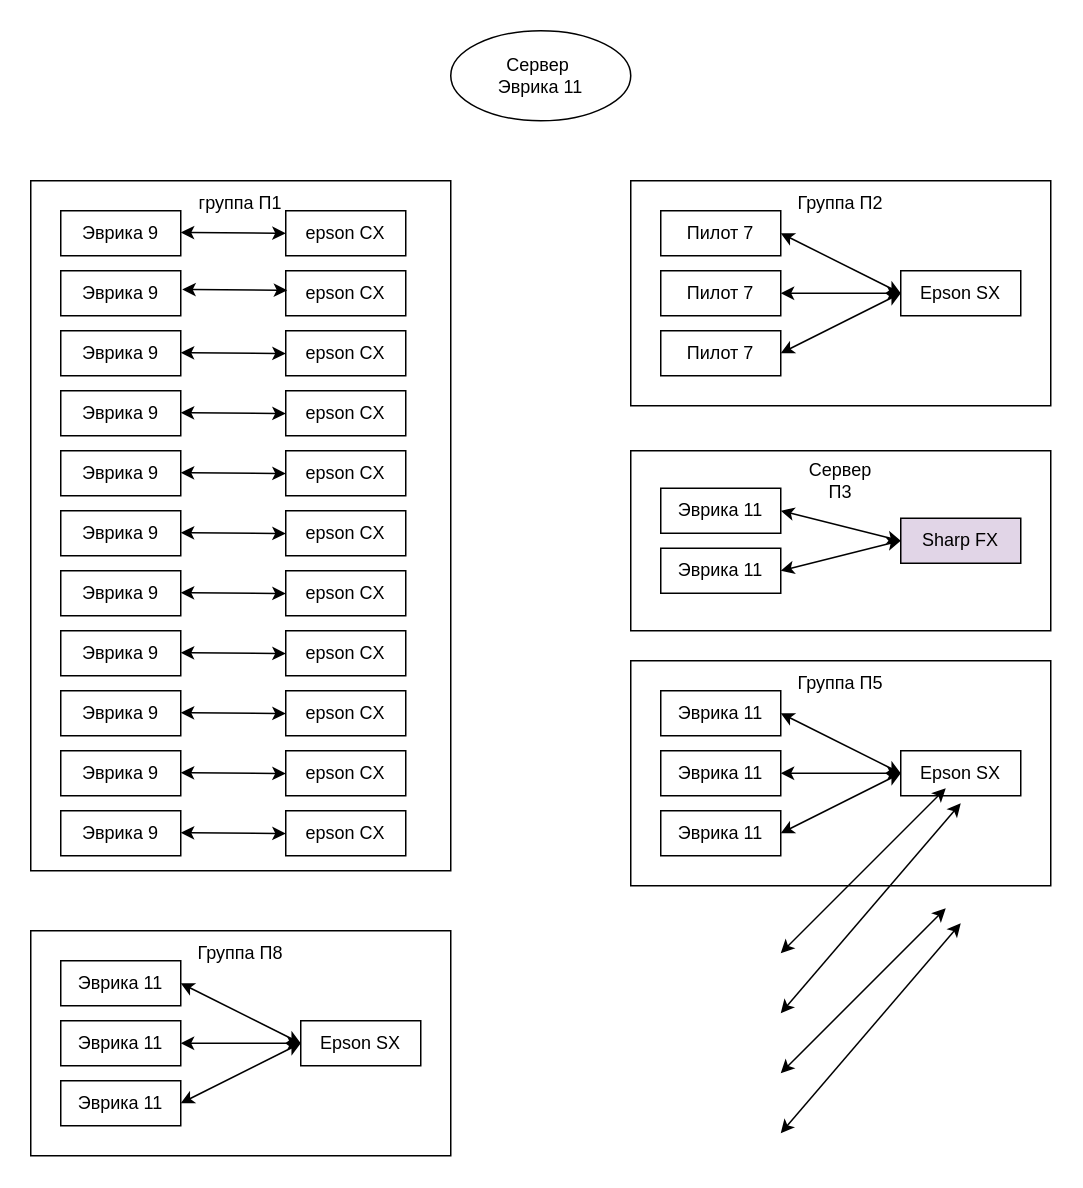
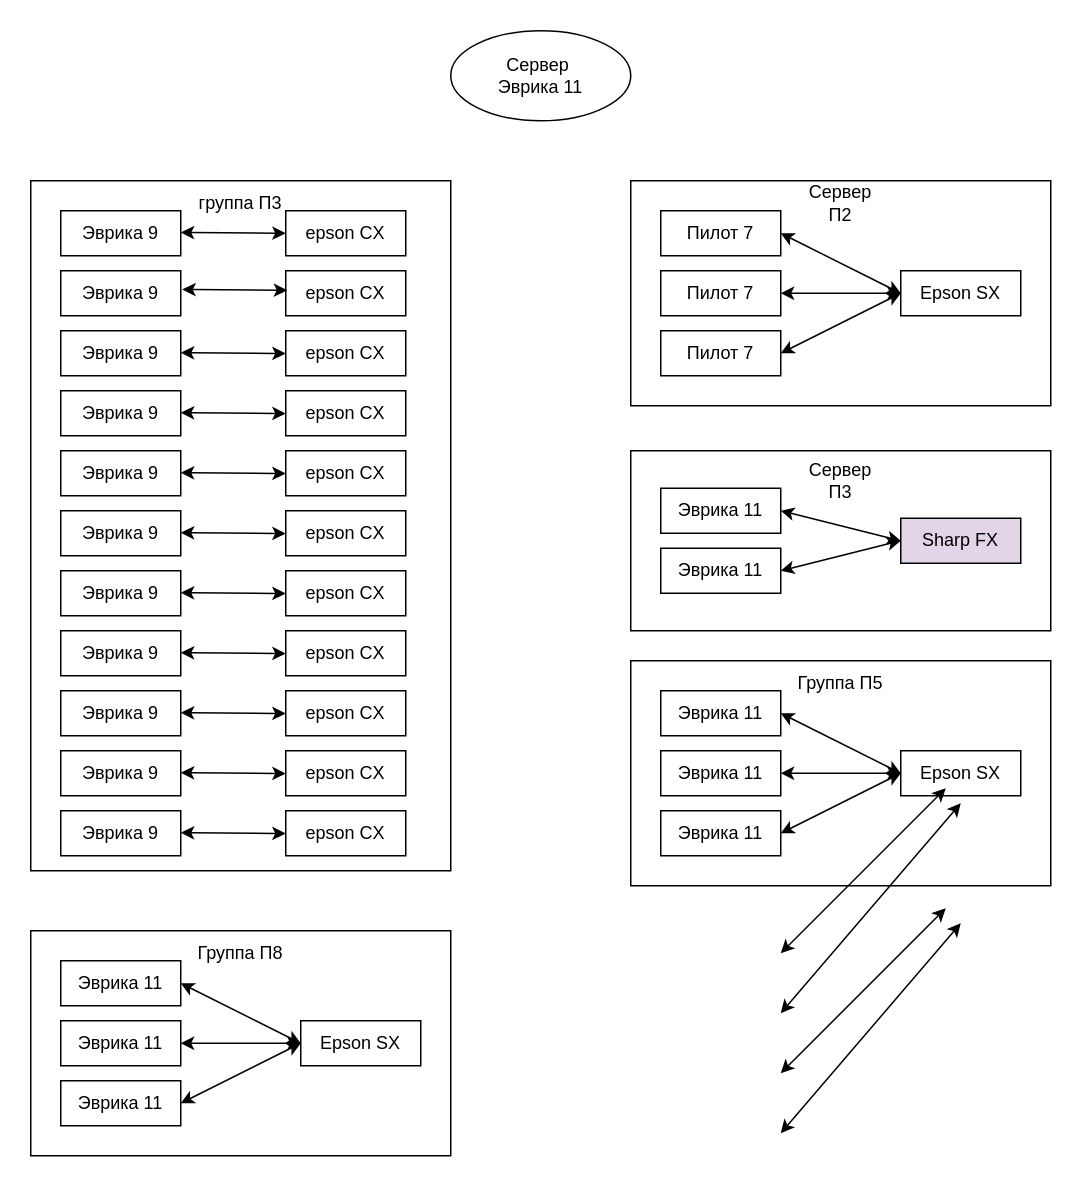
  <mxCell id="0" />
  <mxCell id="1" parent="0" />
  <mxCell id="2" value="Сервер&amp;nbsp;&lt;br&gt;Эврика 11" style="ellipse;whiteSpace=wrap;html=1;" parent="1" vertex="1"><mxGeometry x="300" y="20" width="120" height="60" as="geometry" /></mxCell>
  <mxCell id="3" value="" style="rounded=0;whiteSpace=wrap;html=1;" parent="1" vertex="1"><mxGeometry x="20" y="120" width="280" height="460" as="geometry" /></mxCell>
  <mxCell id="4" value="epson CX" style="rounded=0;whiteSpace=wrap;html=1;" parent="1" vertex="1"><mxGeometry x="190" y="140" width="80" height="30" as="geometry" /></mxCell>
  <mxCell id="5" value="Эврика 9" style="rounded=0;whiteSpace=wrap;html=1;" parent="1" vertex="1"><mxGeometry x="40" y="140" width="80" height="30" as="geometry" /></mxCell>
- <mxCell id="6" value="группа П1" style="text;html=1;strokeColor=none;fillColor=none;align=center;verticalAlign=middle;whiteSpace=wrap;rounded=0;" parent="1" vertex="1"><mxGeometry x="130" y="120" width="60" height="30" as="geometry" /></mxCell>
+ <mxCell id="6" value="группа П3" style="text;html=1;strokeColor=none;fillColor=none;align=center;verticalAlign=middle;whiteSpace=wrap;rounded=0;" parent="1" vertex="1"><mxGeometry x="130" y="120" width="60" height="30" as="geometry" /></mxCell>
  <mxCell id="7" value="Эврика 9" style="rounded=0;whiteSpace=wrap;html=1;" parent="1" vertex="1"><mxGeometry x="40" y="180" width="80" height="30" as="geometry" /></mxCell>
  <mxCell id="8" value="Эврика 9" style="rounded=0;whiteSpace=wrap;html=1;" parent="1" vertex="1"><mxGeometry x="40" y="220" width="80" height="30" as="geometry" /></mxCell>
  <mxCell id="9" value="Эврика 9" style="rounded=0;whiteSpace=wrap;html=1;" parent="1" vertex="1"><mxGeometry x="40" y="260" width="80" height="30" as="geometry" /></mxCell>
  <mxCell id="10" value="Эврика 9" style="rounded=0;whiteSpace=wrap;html=1;" parent="1" vertex="1"><mxGeometry x="40" y="300" width="80" height="30" as="geometry" /></mxCell>
  <mxCell id="11" value="Эврика 9" style="rounded=0;whiteSpace=wrap;html=1;" parent="1" vertex="1"><mxGeometry x="40" y="340" width="80" height="30" as="geometry" /></mxCell>
  <mxCell id="12" value="Эврика 9" style="rounded=0;whiteSpace=wrap;html=1;" parent="1" vertex="1"><mxGeometry x="40" y="380" width="80" height="30" as="geometry" /></mxCell>
  <mxCell id="13" value="Эврика 9" style="rounded=0;whiteSpace=wrap;html=1;" parent="1" vertex="1"><mxGeometry x="40" y="420" width="80" height="30" as="geometry" /></mxCell>
  <mxCell id="14" value="Эврика 9" style="rounded=0;whiteSpace=wrap;html=1;" parent="1" vertex="1"><mxGeometry x="40" y="460" width="80" height="30" as="geometry" /></mxCell>
  <mxCell id="15" value="Эврика 9" style="rounded=0;whiteSpace=wrap;html=1;" parent="1" vertex="1"><mxGeometry x="40" y="500" width="80" height="30" as="geometry" /></mxCell>
  <mxCell id="16" value="Эврика 9" style="rounded=0;whiteSpace=wrap;html=1;" parent="1" vertex="1"><mxGeometry x="40" y="540" width="80" height="30" as="geometry" /></mxCell>
  <mxCell id="17" value="epson CX" style="rounded=0;whiteSpace=wrap;html=1;" parent="1" vertex="1"><mxGeometry x="190" y="180" width="80" height="30" as="geometry" /></mxCell>
  <mxCell id="18" value="epson CX" style="rounded=0;whiteSpace=wrap;html=1;" parent="1" vertex="1"><mxGeometry x="190" y="220" width="80" height="30" as="geometry" /></mxCell>
  <mxCell id="19" value="epson CX" style="rounded=0;whiteSpace=wrap;html=1;" parent="1" vertex="1"><mxGeometry x="190" y="300" width="80" height="30" as="geometry" /></mxCell>
  <mxCell id="20" value="epson CX" style="rounded=0;whiteSpace=wrap;html=1;" parent="1" vertex="1"><mxGeometry x="190" y="260" width="80" height="30" as="geometry" /></mxCell>
  <mxCell id="21" value="epson CX" style="rounded=0;whiteSpace=wrap;html=1;" parent="1" vertex="1"><mxGeometry x="190" y="340" width="80" height="30" as="geometry" /></mxCell>
  <mxCell id="22" value="epson CX" style="rounded=0;whiteSpace=wrap;html=1;" parent="1" vertex="1"><mxGeometry x="190" y="380" width="80" height="30" as="geometry" /></mxCell>
  <mxCell id="23" value="epson CX" style="rounded=0;whiteSpace=wrap;html=1;" parent="1" vertex="1"><mxGeometry x="190" y="420" width="80" height="30" as="geometry" /></mxCell>
  <mxCell id="24" value="epson CX" style="rounded=0;whiteSpace=wrap;html=1;" parent="1" vertex="1"><mxGeometry x="190" y="460" width="80" height="30" as="geometry" /></mxCell>
  <mxCell id="25" value="epson CX" style="rounded=0;whiteSpace=wrap;html=1;" parent="1" vertex="1"><mxGeometry x="190" y="500" width="80" height="30" as="geometry" /></mxCell>
  <mxCell id="26" value="epson CX" style="rounded=0;whiteSpace=wrap;html=1;" parent="1" vertex="1"><mxGeometry x="190" y="540" width="80" height="30" as="geometry" /></mxCell>
  <mxCell id="27" value="" style="endArrow=classic;startArrow=classic;html=1;rounded=0;entryX=0;entryY=0.5;entryDx=0;entryDy=0;" parent="1" target="4" edge="1"><mxGeometry width="50" height="50" relative="1" as="geometry"><mxPoint x="120" y="154.5" as="sourcePoint" /><mxPoint x="160" y="154.5" as="targetPoint" /></mxGeometry></mxCell>
  <mxCell id="28" value="" style="endArrow=classic;startArrow=classic;html=1;rounded=0;entryX=0;entryY=0.5;entryDx=0;entryDy=0;" parent="1" edge="1"><mxGeometry width="50" height="50" relative="1" as="geometry"><mxPoint x="121" y="192.5" as="sourcePoint" /><mxPoint x="191" y="193" as="targetPoint" /></mxGeometry></mxCell>
  <mxCell id="29" value="" style="endArrow=classic;startArrow=classic;html=1;rounded=0;entryX=0;entryY=0.5;entryDx=0;entryDy=0;" parent="1" edge="1"><mxGeometry width="50" height="50" relative="1" as="geometry"><mxPoint x="120" y="234.66" as="sourcePoint" /><mxPoint x="190" y="235.16" as="targetPoint" /></mxGeometry></mxCell>
  <mxCell id="30" value="" style="endArrow=classic;startArrow=classic;html=1;rounded=0;entryX=0;entryY=0.5;entryDx=0;entryDy=0;" parent="1" edge="1"><mxGeometry width="50" height="50" relative="1" as="geometry"><mxPoint x="120" y="274.66" as="sourcePoint" /><mxPoint x="190" y="275.16" as="targetPoint" /></mxGeometry></mxCell>
  <mxCell id="31" value="" style="endArrow=classic;startArrow=classic;html=1;rounded=0;entryX=0;entryY=0.5;entryDx=0;entryDy=0;" parent="1" edge="1"><mxGeometry width="50" height="50" relative="1" as="geometry"><mxPoint x="120" y="314.66" as="sourcePoint" /><mxPoint x="190" y="315.16" as="targetPoint" /></mxGeometry></mxCell>
  <mxCell id="32" value="" style="endArrow=classic;startArrow=classic;html=1;rounded=0;entryX=0;entryY=0.5;entryDx=0;entryDy=0;" parent="1" edge="1"><mxGeometry width="50" height="50" relative="1" as="geometry"><mxPoint x="120" y="354.66" as="sourcePoint" /><mxPoint x="190" y="355.16" as="targetPoint" /></mxGeometry></mxCell>
  <mxCell id="33" value="" style="endArrow=classic;startArrow=classic;html=1;rounded=0;entryX=0;entryY=0.5;entryDx=0;entryDy=0;" parent="1" edge="1"><mxGeometry width="50" height="50" relative="1" as="geometry"><mxPoint x="120" y="394.66" as="sourcePoint" /><mxPoint x="190" y="395.16" as="targetPoint" /></mxGeometry></mxCell>
  <mxCell id="34" value="" style="endArrow=classic;startArrow=classic;html=1;rounded=0;entryX=0;entryY=0.5;entryDx=0;entryDy=0;" parent="1" edge="1"><mxGeometry width="50" height="50" relative="1" as="geometry"><mxPoint x="120" y="434.66" as="sourcePoint" /><mxPoint x="190" y="435.16" as="targetPoint" /></mxGeometry></mxCell>
  <mxCell id="35" value="" style="endArrow=classic;startArrow=classic;html=1;rounded=0;entryX=0;entryY=0.5;entryDx=0;entryDy=0;" parent="1" edge="1"><mxGeometry width="50" height="50" relative="1" as="geometry"><mxPoint x="120" y="474.66" as="sourcePoint" /><mxPoint x="190" y="475.16" as="targetPoint" /></mxGeometry></mxCell>
  <mxCell id="36" value="" style="endArrow=classic;startArrow=classic;html=1;rounded=0;entryX=0;entryY=0.5;entryDx=0;entryDy=0;" parent="1" edge="1"><mxGeometry width="50" height="50" relative="1" as="geometry"><mxPoint x="120" y="514.66" as="sourcePoint" /><mxPoint x="190" y="515.16" as="targetPoint" /></mxGeometry></mxCell>
  <mxCell id="37" value="" style="endArrow=classic;startArrow=classic;html=1;rounded=0;entryX=0;entryY=0.5;entryDx=0;entryDy=0;" parent="1" edge="1"><mxGeometry width="50" height="50" relative="1" as="geometry"><mxPoint x="120" y="554.66" as="sourcePoint" /><mxPoint x="190" y="555.16" as="targetPoint" /></mxGeometry></mxCell>
  <mxCell id="38" value="" style="rounded=0;whiteSpace=wrap;html=1;" parent="1" vertex="1"><mxGeometry x="420" y="120" width="280" height="150" as="geometry" /></mxCell>
  <mxCell id="39" value="Пилот 7" style="rounded=0;whiteSpace=wrap;html=1;" parent="1" vertex="1"><mxGeometry x="440" y="140" width="80" height="30" as="geometry" /></mxCell>
  <mxCell id="40" value="Пилот 7" style="rounded=0;whiteSpace=wrap;html=1;" parent="1" vertex="1"><mxGeometry x="440" y="180" width="80" height="30" as="geometry" /></mxCell>
  <mxCell id="41" value="Пилот 7" style="rounded=0;whiteSpace=wrap;html=1;" parent="1" vertex="1"><mxGeometry x="440" y="220" width="80" height="30" as="geometry" /></mxCell>
  <mxCell id="42" value="Epson SX" style="rounded=0;whiteSpace=wrap;html=1;" parent="1" vertex="1"><mxGeometry x="600" y="180" width="80" height="30" as="geometry" /></mxCell>
  <mxCell id="43" value="" style="endArrow=classic;startArrow=classic;html=1;rounded=0;entryX=1;entryY=0.5;entryDx=0;entryDy=0;exitX=0;exitY=0.5;exitDx=0;exitDy=0;" parent="1" source="42" target="39" edge="1"><mxGeometry width="50" height="50" relative="1" as="geometry"><mxPoint x="380" y="350" as="sourcePoint" /><mxPoint x="430" y="300" as="targetPoint" /></mxGeometry></mxCell>
  <mxCell id="44" value="" style="endArrow=classic;startArrow=classic;html=1;rounded=0;entryX=1;entryY=0.5;entryDx=0;entryDy=0;exitX=0;exitY=0.5;exitDx=0;exitDy=0;" parent="1" source="42" target="40" edge="1"><mxGeometry width="50" height="50" relative="1" as="geometry"><mxPoint x="620" y="230" as="sourcePoint" /><mxPoint x="540" y="210" as="targetPoint" /></mxGeometry></mxCell>
- <mxCell id="45" value="Группа П2" style="text;html=1;strokeColor=none;fillColor=none;align=center;verticalAlign=middle;whiteSpace=wrap;rounded=0;" parent="1" vertex="1"><mxGeometry x="530" y="120" width="60" height="30" as="geometry" /></mxCell>
+ <mxCell id="45" value="Сервер П2" style="text;html=1;strokeColor=none;fillColor=none;align=center;verticalAlign=middle;whiteSpace=wrap;rounded=0;" parent="1" vertex="1"><mxGeometry x="530" y="120" width="60" height="30" as="geometry" /></mxCell>
  <mxCell id="46" value="" style="rounded=0;whiteSpace=wrap;html=1;" parent="1" vertex="1"><mxGeometry x="420" y="300" width="280" height="120" as="geometry" /></mxCell>
  <mxCell id="47" value="Эврика 11" style="rounded=0;whiteSpace=wrap;html=1;" parent="1" vertex="1"><mxGeometry x="440" y="325" width="80" height="30" as="geometry" /></mxCell>
  <mxCell id="48" value="Эврика 11" style="rounded=0;whiteSpace=wrap;html=1;" parent="1" vertex="1"><mxGeometry x="440" y="365" width="80" height="30" as="geometry" /></mxCell>
  <mxCell id="49" value="Sharp FX" style="rounded=0;whiteSpace=wrap;html=1;fillColor=#e1d5e7;" parent="1" vertex="1"><mxGeometry x="600" y="345" width="80" height="30" as="geometry" /></mxCell>
  <mxCell id="50" value="" style="endArrow=classic;startArrow=classic;html=1;rounded=0;entryX=1;entryY=0.5;entryDx=0;entryDy=0;exitX=0;exitY=0.5;exitDx=0;exitDy=0;" parent="1" source="49" target="47" edge="1"><mxGeometry width="50" height="50" relative="1" as="geometry"><mxPoint x="380" y="535" as="sourcePoint" /><mxPoint x="430" y="485" as="targetPoint" /></mxGeometry></mxCell>
  <mxCell id="51" value="" style="endArrow=classic;startArrow=classic;html=1;rounded=0;entryX=1;entryY=0.5;entryDx=0;entryDy=0;exitX=0;exitY=0.5;exitDx=0;exitDy=0;" parent="1" source="49" target="48" edge="1"><mxGeometry width="50" height="50" relative="1" as="geometry"><mxPoint x="620" y="415" as="sourcePoint" /><mxPoint x="540" y="395" as="targetPoint" /></mxGeometry></mxCell>
  <mxCell id="52" value="Сервер П3" style="text;html=1;strokeColor=none;fillColor=none;align=center;verticalAlign=middle;whiteSpace=wrap;rounded=0;" parent="1" vertex="1"><mxGeometry x="530" y="305" width="60" height="30" as="geometry" /></mxCell>
  <mxCell id="53" style="edgeStyle=orthogonalEdgeStyle;rounded=0;orthogonalLoop=1;jettySize=auto;html=1;exitX=0.5;exitY=1;exitDx=0;exitDy=0;" parent="1" source="46" target="46" edge="1"><mxGeometry relative="1" as="geometry" /></mxCell>
  <mxCell id="54" value="" style="rounded=0;whiteSpace=wrap;html=1;" parent="1" vertex="1"><mxGeometry x="20" y="620" width="280" height="150" as="geometry" /></mxCell>
  <mxCell id="55" value="Эврика 11" style="rounded=0;whiteSpace=wrap;html=1;" parent="1" vertex="1"><mxGeometry x="40" y="640" width="80" height="30" as="geometry" /></mxCell>
  <mxCell id="56" value="Эврика 11" style="rounded=0;whiteSpace=wrap;html=1;" parent="1" vertex="1"><mxGeometry x="40" y="680" width="80" height="30" as="geometry" /></mxCell>
  <mxCell id="57" value="Эврика 11" style="rounded=0;whiteSpace=wrap;html=1;" parent="1" vertex="1"><mxGeometry x="40" y="720" width="80" height="30" as="geometry" /></mxCell>
  <mxCell id="58" value="Epson SX" style="rounded=0;whiteSpace=wrap;html=1;" parent="1" vertex="1"><mxGeometry x="200" y="680" width="80" height="30" as="geometry" /></mxCell>
  <mxCell id="59" value="" style="endArrow=classic;startArrow=classic;html=1;rounded=0;entryX=1;entryY=0.5;entryDx=0;entryDy=0;exitX=0;exitY=0.5;exitDx=0;exitDy=0;" parent="1" source="58" target="55" edge="1"><mxGeometry width="50" height="50" relative="1" as="geometry"><mxPoint x="-20" y="850" as="sourcePoint" /><mxPoint x="30" y="800" as="targetPoint" /></mxGeometry></mxCell>
  <mxCell id="60" value="" style="endArrow=classic;startArrow=classic;html=1;rounded=0;entryX=1;entryY=0.5;entryDx=0;entryDy=0;exitX=0;exitY=0.5;exitDx=0;exitDy=0;" parent="1" source="58" target="56" edge="1"><mxGeometry width="50" height="50" relative="1" as="geometry"><mxPoint x="220" y="730" as="sourcePoint" /><mxPoint x="140" y="710" as="targetPoint" /></mxGeometry></mxCell>
  <mxCell id="61" value="" style="endArrow=classic;startArrow=classic;html=1;rounded=0;entryX=1;entryY=0.5;entryDx=0;entryDy=0;exitX=0;exitY=0.5;exitDx=0;exitDy=0;" parent="1" source="58" target="57" edge="1"><mxGeometry width="50" height="50" relative="1" as="geometry"><mxPoint x="200" y="755" as="sourcePoint" /><mxPoint x="130" y="705" as="targetPoint" /></mxGeometry></mxCell>
  <mxCell id="62" value="Группа П8" style="text;html=1;strokeColor=none;fillColor=none;align=center;verticalAlign=middle;whiteSpace=wrap;rounded=0;" parent="1" vertex="1"><mxGeometry x="130" y="620" width="60" height="30" as="geometry" /></mxCell>
  <mxCell id="63" value="" style="rounded=0;whiteSpace=wrap;html=1;" parent="1" vertex="1"><mxGeometry x="420" y="440" width="280" height="150" as="geometry" /></mxCell>
  <mxCell id="64" value="Эврика 11" style="rounded=0;whiteSpace=wrap;html=1;" parent="1" vertex="1"><mxGeometry x="440" y="460" width="80" height="30" as="geometry" /></mxCell>
  <mxCell id="65" value="Эврика 11" style="rounded=0;whiteSpace=wrap;html=1;" parent="1" vertex="1"><mxGeometry x="440" y="500" width="80" height="30" as="geometry" /></mxCell>
  <mxCell id="66" value="Эврика 11" style="rounded=0;whiteSpace=wrap;html=1;" parent="1" vertex="1"><mxGeometry x="440" y="540" width="80" height="30" as="geometry" /></mxCell>
  <mxCell id="67" value="Epson SX" style="rounded=0;whiteSpace=wrap;html=1;" parent="1" vertex="1"><mxGeometry x="600" y="500" width="80" height="30" as="geometry" /></mxCell>
  <mxCell id="68" value="" style="endArrow=classic;startArrow=classic;html=1;rounded=0;entryX=1;entryY=0.5;entryDx=0;entryDy=0;exitX=0;exitY=0.5;exitDx=0;exitDy=0;" parent="1" source="67" target="64" edge="1"><mxGeometry width="50" height="50" relative="1" as="geometry"><mxPoint x="380" y="670" as="sourcePoint" /><mxPoint x="430" y="620" as="targetPoint" /></mxGeometry></mxCell>
  <mxCell id="69" value="" style="endArrow=classic;startArrow=classic;html=1;rounded=0;entryX=1;entryY=0.5;entryDx=0;entryDy=0;exitX=0;exitY=0.5;exitDx=0;exitDy=0;" parent="1" source="67" target="65" edge="1"><mxGeometry width="50" height="50" relative="1" as="geometry"><mxPoint x="620" y="550" as="sourcePoint" /><mxPoint x="540" y="530" as="targetPoint" /></mxGeometry></mxCell>
  <mxCell id="70" value="" style="endArrow=classic;startArrow=classic;html=1;rounded=0;entryX=1;entryY=0.5;entryDx=0;entryDy=0;exitX=0;exitY=0.5;exitDx=0;exitDy=0;" parent="1" source="67" target="66" edge="1"><mxGeometry width="50" height="50" relative="1" as="geometry"><mxPoint x="600" y="575" as="sourcePoint" /><mxPoint x="530" y="525" as="targetPoint" /></mxGeometry></mxCell>
  <mxCell id="71" value="" style="endArrow=classic;startArrow=classic;html=1;rounded=0;entryX=1;entryY=0.5;entryDx=0;entryDy=0;exitX=0;exitY=0.5;exitDx=0;exitDy=0;" parent="1" edge="1"><mxGeometry width="50" height="50" relative="1" as="geometry"><mxPoint x="630" y="525" as="sourcePoint" /><mxPoint x="520" y="635" as="targetPoint" /></mxGeometry></mxCell>
  <mxCell id="72" value="" style="endArrow=classic;startArrow=classic;html=1;rounded=0;entryX=1;entryY=0.5;entryDx=0;entryDy=0;exitX=0;exitY=0.5;exitDx=0;exitDy=0;" parent="1" edge="1"><mxGeometry width="50" height="50" relative="1" as="geometry"><mxPoint x="640" y="535" as="sourcePoint" /><mxPoint x="520" y="675" as="targetPoint" /></mxGeometry></mxCell>
  <mxCell id="73" value="Группа П5" style="text;html=1;strokeColor=none;fillColor=none;align=center;verticalAlign=middle;whiteSpace=wrap;rounded=0;" parent="1" vertex="1"><mxGeometry x="530" y="440" width="60" height="30" as="geometry" /></mxCell>
  <mxCell id="74" value="" style="endArrow=classic;startArrow=classic;html=1;rounded=0;entryX=1;entryY=0.5;entryDx=0;entryDy=0;exitX=0;exitY=0.5;exitDx=0;exitDy=0;" parent="1" edge="1"><mxGeometry width="50" height="50" relative="1" as="geometry"><mxPoint x="630" y="605" as="sourcePoint" /><mxPoint x="520" y="715" as="targetPoint" /></mxGeometry></mxCell>
  <mxCell id="75" value="" style="endArrow=classic;startArrow=classic;html=1;rounded=0;entryX=1;entryY=0.5;entryDx=0;entryDy=0;exitX=0;exitY=0.5;exitDx=0;exitDy=0;" parent="1" edge="1"><mxGeometry width="50" height="50" relative="1" as="geometry"><mxPoint x="640" y="615" as="sourcePoint" /><mxPoint x="520" y="755" as="targetPoint" /></mxGeometry></mxCell>
  <mxCell id="76" value="" style="endArrow=classic;startArrow=classic;html=1;rounded=0;entryX=1;entryY=0.5;entryDx=0;entryDy=0;exitX=0;exitY=0.5;exitDx=0;exitDy=0;" edge="1" parent="1" source="42" target="41"><mxGeometry width="50" height="50" relative="1" as="geometry"><mxPoint x="610" y="205" as="sourcePoint" /><mxPoint x="530" y="205" as="targetPoint" /></mxGeometry></mxCell>
